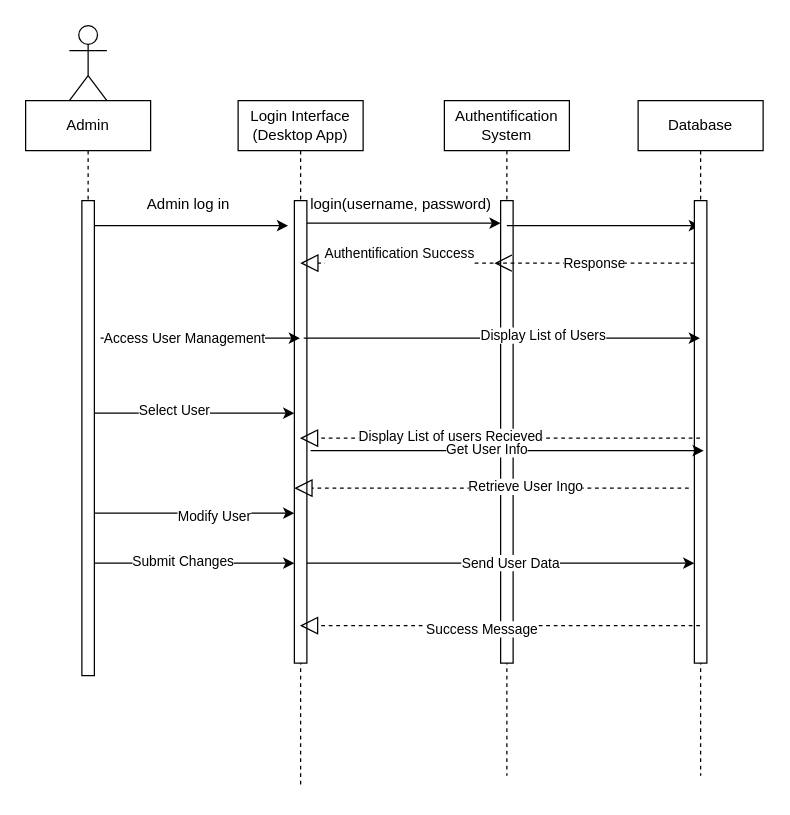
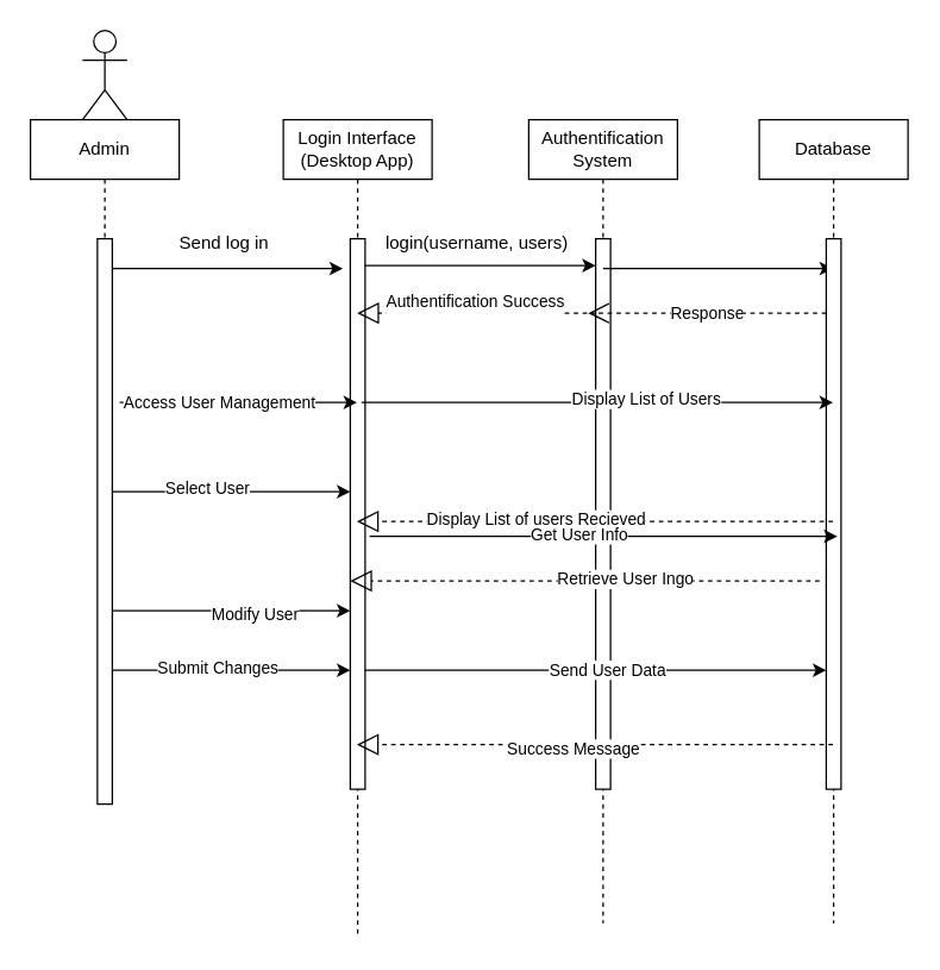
  <mxCell id="0" />
  <mxCell id="1" parent="0" />
  <mxCell id="2" value="Login Interface&lt;div&gt;(Desktop App)&lt;/div&gt;" style="shape=umlLifeline;perimeter=lifelinePerimeter;whiteSpace=wrap;html=1;container=0;dropTarget=0;collapsible=0;recursiveResize=0;outlineConnect=0;portConstraint=eastwest;newEdgeStyle={&quot;edgeStyle&quot;:&quot;elbowEdgeStyle&quot;,&quot;elbow&quot;:&quot;vertical&quot;,&quot;curved&quot;:0,&quot;rounded&quot;:0};" parent="1" vertex="1"><mxGeometry x="190" y="80" width="100" height="550" as="geometry" /></mxCell>
  <mxCell id="3" value="" style="html=1;points=[];perimeter=orthogonalPerimeter;outlineConnect=0;targetShapes=umlLifeline;portConstraint=eastwest;newEdgeStyle={&quot;edgeStyle&quot;:&quot;elbowEdgeStyle&quot;,&quot;elbow&quot;:&quot;vertical&quot;,&quot;curved&quot;:0,&quot;rounded&quot;:0};" parent="2" vertex="1"><mxGeometry x="45" y="80" width="10" height="370" as="geometry" /></mxCell>
  <mxCell id="4" value="" style="shape=umlActor;verticalLabelPosition=bottom;verticalAlign=top;html=1;outlineConnect=0;" parent="1" vertex="1"><mxGeometry x="55" y="20" width="30" height="60" as="geometry" /></mxCell>
  <mxCell id="5" value="Admin" style="shape=umlLifeline;perimeter=lifelinePerimeter;whiteSpace=wrap;html=1;container=0;dropTarget=0;collapsible=0;recursiveResize=0;outlineConnect=0;portConstraint=eastwest;newEdgeStyle={&quot;edgeStyle&quot;:&quot;elbowEdgeStyle&quot;,&quot;elbow&quot;:&quot;vertical&quot;,&quot;curved&quot;:0,&quot;rounded&quot;:0};" parent="1" vertex="1"><mxGeometry x="20" y="80" width="100" height="450" as="geometry" /></mxCell>
  <mxCell id="6" value="" style="html=1;points=[];perimeter=orthogonalPerimeter;outlineConnect=0;targetShapes=umlLifeline;portConstraint=eastwest;newEdgeStyle={&quot;edgeStyle&quot;:&quot;elbowEdgeStyle&quot;,&quot;elbow&quot;:&quot;vertical&quot;,&quot;curved&quot;:0,&quot;rounded&quot;:0};" parent="5" vertex="1"><mxGeometry x="45" y="80" width="10" height="380" as="geometry" /></mxCell>
  <mxCell id="7" value="Authentification&lt;div&gt;System&lt;/div&gt;" style="shape=umlLifeline;perimeter=lifelinePerimeter;whiteSpace=wrap;html=1;container=0;dropTarget=0;collapsible=0;recursiveResize=0;outlineConnect=0;portConstraint=eastwest;newEdgeStyle={&quot;edgeStyle&quot;:&quot;elbowEdgeStyle&quot;,&quot;elbow&quot;:&quot;vertical&quot;,&quot;curved&quot;:0,&quot;rounded&quot;:0};" parent="1" vertex="1"><mxGeometry x="355" y="80" width="100" height="540" as="geometry" /></mxCell>
  <mxCell id="8" value="" style="html=1;points=[];perimeter=orthogonalPerimeter;outlineConnect=0;targetShapes=umlLifeline;portConstraint=eastwest;newEdgeStyle={&quot;edgeStyle&quot;:&quot;elbowEdgeStyle&quot;,&quot;elbow&quot;:&quot;vertical&quot;,&quot;curved&quot;:0,&quot;rounded&quot;:0};" parent="7" vertex="1"><mxGeometry x="45" y="80" width="10" height="370" as="geometry" /></mxCell>
  <mxCell id="9" style="edgeStyle=elbowEdgeStyle;rounded=0;orthogonalLoop=1;jettySize=auto;html=1;elbow=vertical;curved=0;" parent="1" source="6" edge="1"><mxGeometry relative="1" as="geometry"><mxPoint x="80" y="180" as="sourcePoint" /><mxPoint x="230" y="180" as="targetPoint" /><Array as="points"><mxPoint x="220" y="180" /></Array></mxGeometry></mxCell>
- <mxCell id="10" value="Admin log in" style="text;html=1;align=center;verticalAlign=middle;resizable=0;points=[];autosize=1;strokeColor=none;fillColor=none;" parent="1" vertex="1"><mxGeometry x="105" y="148" width="90" height="30" as="geometry" /></mxCell>
+ <mxCell id="10" value="Send log in" style="text;html=1;align=center;verticalAlign=middle;resizable=0;points=[];autosize=1;strokeColor=none;fillColor=none;" parent="1" vertex="1"><mxGeometry x="105" y="148" width="90" height="30" as="geometry" /></mxCell>
  <mxCell id="11" style="edgeStyle=elbowEdgeStyle;rounded=0;orthogonalLoop=1;jettySize=auto;html=1;elbow=vertical;curved=0;" parent="1" edge="1"><mxGeometry relative="1" as="geometry"><mxPoint x="245" y="178" as="sourcePoint" /><mxPoint x="400" y="178" as="targetPoint" /></mxGeometry></mxCell>
  <mxCell id="12" style="edgeStyle=orthogonalEdgeStyle;rounded=0;orthogonalLoop=1;jettySize=auto;html=1;" edge="1" parent="1" source="13" target="16"><mxGeometry relative="1" as="geometry"><Array as="points"><mxPoint x="480" y="180" /><mxPoint x="480" y="180" /></Array></mxGeometry></mxCell>
- <mxCell id="13" value="login(username, password&lt;span style=&quot;background-color: transparent; color: light-dark(rgb(0, 0, 0), rgb(255, 255, 255));&quot;&gt;)&lt;/span&gt;&lt;div&gt;&lt;div&gt;&lt;br&gt;&lt;/div&gt;&lt;/div&gt;" style="text;html=1;align=center;verticalAlign=middle;resizable=0;points=[];autosize=1;strokeColor=none;fillColor=none;" parent="1" vertex="1"><mxGeometry x="235" y="150" width="170" height="40" as="geometry" /></mxCell>
+ <mxCell id="13" value="login(username, users&lt;span style=&quot;background-color: transparent; color: light-dark(rgb(0, 0, 0), rgb(255, 255, 255));&quot;&gt;)&lt;/span&gt;&lt;div&gt;&lt;div&gt;&lt;br&gt;&lt;/div&gt;&lt;/div&gt;" style="text;html=1;align=center;verticalAlign=middle;resizable=0;points=[];autosize=1;strokeColor=none;fillColor=none;" parent="1" vertex="1"><mxGeometry x="235" y="150" width="170" height="40" as="geometry" /></mxCell>
  <mxCell id="14" value="" style="endArrow=block;dashed=1;endFill=0;endSize=12;html=1;rounded=0;" edge="1" parent="1"><mxGeometry width="160" relative="1" as="geometry"><mxPoint x="400.25" y="210" as="sourcePoint" /><mxPoint x="239.75" y="210" as="targetPoint" /></mxGeometry></mxCell>
  <mxCell id="15" value="Authentification Success&lt;div&gt;&lt;br&gt;&lt;/div&gt;" style="edgeLabel;html=1;align=center;verticalAlign=middle;resizable=0;points=[];" vertex="1" connectable="0" parent="14"><mxGeometry x="0.025" y="-2" relative="1" as="geometry"><mxPoint as="offset" /></mxGeometry></mxCell>
  <mxCell id="16" value="Database" style="shape=umlLifeline;perimeter=lifelinePerimeter;whiteSpace=wrap;html=1;container=0;dropTarget=0;collapsible=0;recursiveResize=0;outlineConnect=0;portConstraint=eastwest;newEdgeStyle={&quot;edgeStyle&quot;:&quot;elbowEdgeStyle&quot;,&quot;elbow&quot;:&quot;vertical&quot;,&quot;curved&quot;:0,&quot;rounded&quot;:0};" vertex="1" parent="1"><mxGeometry x="510" y="80" width="100" height="540" as="geometry" /></mxCell>
  <mxCell id="17" value="" style="html=1;points=[];perimeter=orthogonalPerimeter;outlineConnect=0;targetShapes=umlLifeline;portConstraint=eastwest;newEdgeStyle={&quot;edgeStyle&quot;:&quot;elbowEdgeStyle&quot;,&quot;elbow&quot;:&quot;vertical&quot;,&quot;curved&quot;:0,&quot;rounded&quot;:0};" vertex="1" parent="16"><mxGeometry x="45" y="80" width="10" height="370" as="geometry" /></mxCell>
  <mxCell id="18" value="Response" style="endArrow=open;endSize=12;dashed=1;html=1;rounded=0;" edge="1" parent="1"><mxGeometry width="160" relative="1" as="geometry"><mxPoint x="555" y="210" as="sourcePoint" /><mxPoint x="395" y="210" as="targetPoint" /></mxGeometry></mxCell>
  <mxCell id="19" style="edgeStyle=elbowEdgeStyle;rounded=0;orthogonalLoop=1;jettySize=auto;html=1;elbow=vertical;curved=0;" edge="1" parent="1" target="2"><mxGeometry relative="1" as="geometry"><mxPoint x="80" y="270" as="sourcePoint" /><mxPoint x="244.5" y="270" as="targetPoint" /></mxGeometry></mxCell>
  <mxCell id="20" value="Access User Management" style="edgeLabel;html=1;align=center;verticalAlign=middle;resizable=0;points=[];" vertex="1" connectable="0" parent="19"><mxGeometry x="-0.173" y="1" relative="1" as="geometry"><mxPoint as="offset" /></mxGeometry></mxCell>
  <mxCell id="21" style="edgeStyle=elbowEdgeStyle;rounded=0;orthogonalLoop=1;jettySize=auto;html=1;elbow=vertical;curved=0;" edge="1" parent="1" target="16"><mxGeometry relative="1" as="geometry"><mxPoint x="242.5" y="270" as="sourcePoint" /><mxPoint x="397.5" y="270" as="targetPoint" /></mxGeometry></mxCell>
  <mxCell id="22" value="Display List of Users" style="edgeLabel;html=1;align=center;verticalAlign=middle;resizable=0;points=[];" vertex="1" connectable="0" parent="21"><mxGeometry x="0.202" y="3" relative="1" as="geometry"><mxPoint as="offset" /></mxGeometry></mxCell>
  <mxCell id="23" value="" style="endArrow=block;dashed=1;endFill=0;endSize=12;html=1;rounded=0;" edge="1" parent="1" source="16" target="2"><mxGeometry width="160" relative="1" as="geometry"><mxPoint x="350" y="310" as="sourcePoint" /><mxPoint x="350" y="310" as="targetPoint" /></mxGeometry></mxCell>
  <mxCell id="24" value="Display List of users Recieved" style="edgeLabel;html=1;align=center;verticalAlign=middle;resizable=0;points=[];" vertex="1" connectable="0" parent="23"><mxGeometry x="0.253" y="-2" relative="1" as="geometry"><mxPoint as="offset" /></mxGeometry></mxCell>
  <mxCell id="25" style="edgeStyle=elbowEdgeStyle;rounded=0;orthogonalLoop=1;jettySize=auto;html=1;elbow=horizontal;curved=0;" edge="1" parent="1"><mxGeometry relative="1" as="geometry"><mxPoint x="75" y="330" as="sourcePoint" /><mxPoint x="235" y="330" as="targetPoint" /></mxGeometry></mxCell>
  <mxCell id="26" value="Select User" style="edgeLabel;html=1;align=center;verticalAlign=middle;resizable=0;points=[];" vertex="1" connectable="0" parent="25"><mxGeometry x="-0.212" y="3" relative="1" as="geometry"><mxPoint as="offset" /></mxGeometry></mxCell>
  <mxCell id="27" style="edgeStyle=elbowEdgeStyle;rounded=0;orthogonalLoop=1;jettySize=auto;html=1;elbow=vertical;curved=0;" edge="1" parent="1"><mxGeometry relative="1" as="geometry"><mxPoint x="248" y="360" as="sourcePoint" /><mxPoint x="562.5" y="360" as="targetPoint" /></mxGeometry></mxCell>
  <mxCell id="28" value="Get User Info" style="edgeLabel;html=1;align=center;verticalAlign=middle;resizable=0;points=[];" vertex="1" connectable="0" parent="27"><mxGeometry x="-0.11" y="2" relative="1" as="geometry"><mxPoint as="offset" /></mxGeometry></mxCell>
  <mxCell id="29" value="" style="endArrow=block;dashed=1;endFill=0;endSize=12;html=1;rounded=0;" edge="1" parent="1"><mxGeometry width="160" relative="1" as="geometry"><mxPoint x="550.5" y="390" as="sourcePoint" /><mxPoint x="235" y="390" as="targetPoint" /></mxGeometry></mxCell>
  <mxCell id="30" value="Retrieve User Ingo" style="edgeLabel;html=1;align=center;verticalAlign=middle;resizable=0;points=[];" vertex="1" connectable="0" parent="29"><mxGeometry x="-0.166" y="-2" relative="1" as="geometry"><mxPoint x="1" as="offset" /></mxGeometry></mxCell>
  <mxCell id="31" style="edgeStyle=elbowEdgeStyle;rounded=0;orthogonalLoop=1;jettySize=auto;html=1;elbow=vertical;curved=0;" edge="1" parent="1"><mxGeometry relative="1" as="geometry"><mxPoint x="75" y="410" as="sourcePoint" /><mxPoint x="235" y="410" as="targetPoint" /></mxGeometry></mxCell>
  <mxCell id="32" value="Modify User" style="edgeLabel;html=1;align=center;verticalAlign=middle;resizable=0;points=[];" vertex="1" connectable="0" parent="31"><mxGeometry x="0.188" y="-2" relative="1" as="geometry"><mxPoint as="offset" /></mxGeometry></mxCell>
  <mxCell id="33" style="edgeStyle=elbowEdgeStyle;rounded=0;orthogonalLoop=1;jettySize=auto;html=1;elbow=vertical;curved=0;" edge="1" parent="1"><mxGeometry relative="1" as="geometry"><mxPoint x="75" y="450" as="sourcePoint" /><mxPoint x="235" y="450" as="targetPoint" /></mxGeometry></mxCell>
  <mxCell id="34" value="Submit Changes" style="edgeLabel;html=1;align=center;verticalAlign=middle;resizable=0;points=[];" vertex="1" connectable="0" parent="33"><mxGeometry x="-0.125" y="2" relative="1" as="geometry"><mxPoint as="offset" /></mxGeometry></mxCell>
  <mxCell id="35" style="edgeStyle=elbowEdgeStyle;rounded=0;orthogonalLoop=1;jettySize=auto;html=1;elbow=vertical;curved=0;" edge="1" parent="1" source="3" target="17"><mxGeometry relative="1" as="geometry"><Array as="points"><mxPoint x="390" y="450" /></Array></mxGeometry></mxCell>
  <mxCell id="36" value="Send User Data" style="edgeLabel;html=1;align=center;verticalAlign=middle;resizable=0;points=[];" vertex="1" connectable="0" parent="35"><mxGeometry x="0.045" y="1" relative="1" as="geometry"><mxPoint as="offset" /></mxGeometry></mxCell>
  <mxCell id="37" value="" style="endArrow=block;dashed=1;endFill=0;endSize=12;html=1;rounded=0;" edge="1" parent="1" target="2"><mxGeometry width="160" relative="1" as="geometry"><mxPoint x="559.5" y="500" as="sourcePoint" /><mxPoint x="75" y="500" as="targetPoint" /></mxGeometry></mxCell>
  <mxCell id="38" value="Success Message" style="edgeLabel;html=1;align=center;verticalAlign=middle;resizable=0;points=[];" vertex="1" connectable="0" parent="37"><mxGeometry x="0.097" y="2" relative="1" as="geometry"><mxPoint x="1" as="offset" /></mxGeometry></mxCell>
